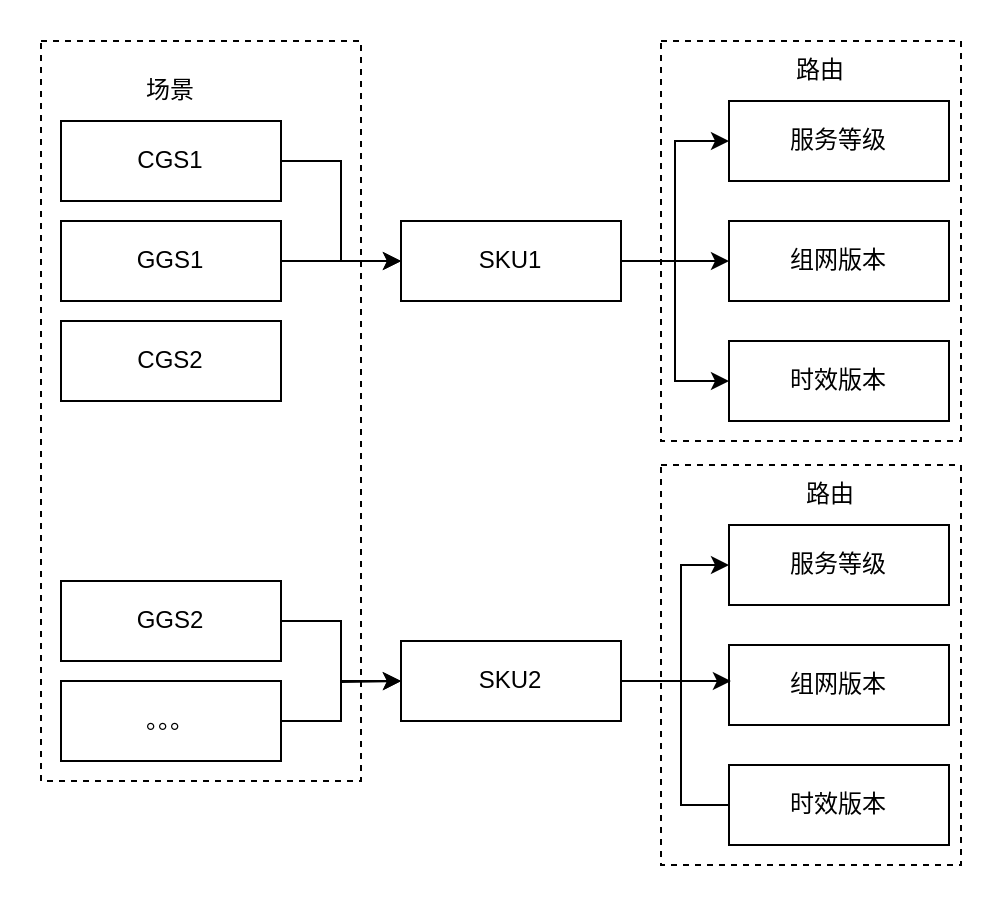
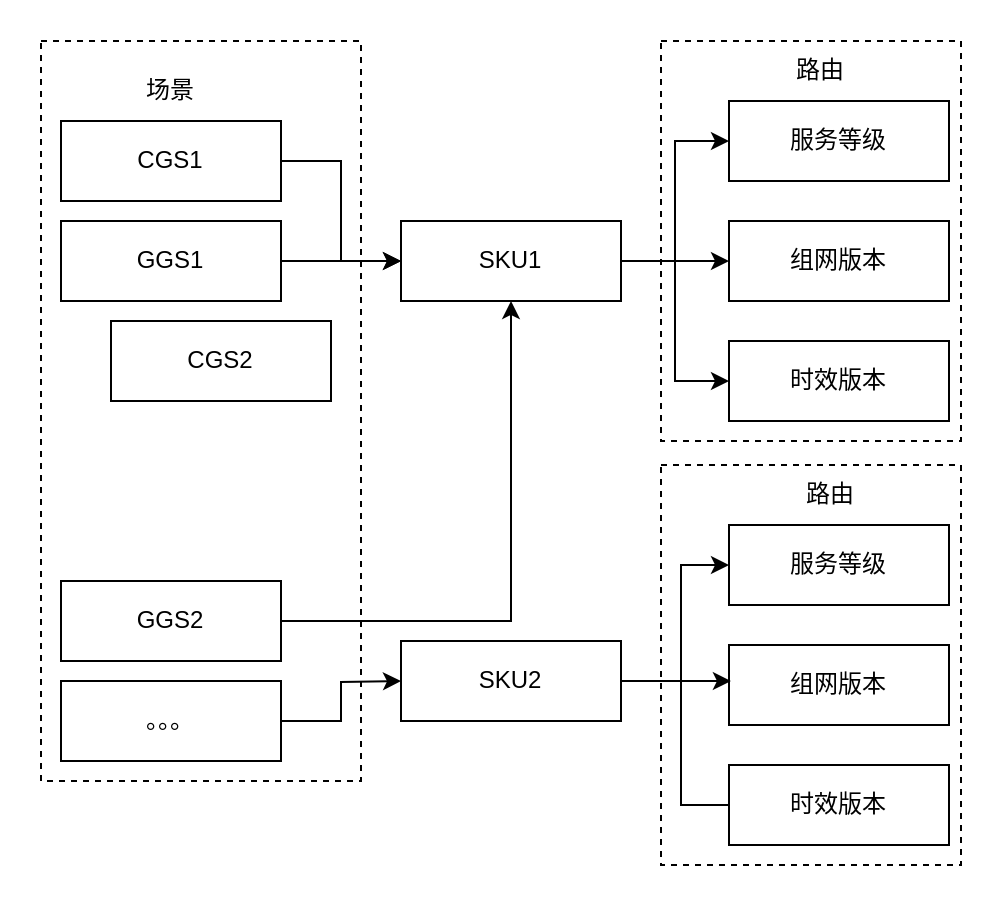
  <mxCell id="0" />
  <mxCell id="1" parent="0" />
  <mxCell id="2" value="" style="rounded=0;whiteSpace=wrap;html=1;fillColor=none;dashed=1;" vertex="1" parent="1"><mxGeometry x="330" y="232" width="150" height="200" as="geometry" /></mxCell>
  <mxCell id="3" value="" style="rounded=0;whiteSpace=wrap;html=1;fillColor=none;dashed=1;" parent="1" vertex="1"><mxGeometry x="20" y="20" width="160" height="370" as="geometry" /></mxCell>
  <mxCell id="4" style="edgeStyle=orthogonalEdgeStyle;rounded=0;orthogonalLoop=1;jettySize=auto;html=1;exitX=1;exitY=0.5;exitDx=0;exitDy=0;entryX=0;entryY=0.5;entryDx=0;entryDy=0;" parent="1" source="5" target="12" edge="1"><mxGeometry relative="1" as="geometry" /></mxCell>
  <mxCell id="5" value="CGS1" style="rounded=0;whiteSpace=wrap;html=1;fillColor=none;" parent="1" vertex="1"><mxGeometry x="30" y="60" width="110" height="40" as="geometry" /></mxCell>
  <mxCell id="6" style="edgeStyle=orthogonalEdgeStyle;rounded=0;orthogonalLoop=1;jettySize=auto;html=1;exitX=1;exitY=0.5;exitDx=0;exitDy=0;entryX=0;entryY=0.5;entryDx=0;entryDy=0;" parent="1" source="7" target="12" edge="1"><mxGeometry relative="1" as="geometry"><mxPoint x="190" y="150" as="targetPoint" /></mxGeometry></mxCell>
  <mxCell id="7" value="GGS1" style="rounded=0;whiteSpace=wrap;html=1;fillColor=none;" parent="1" vertex="1"><mxGeometry x="30" y="110" width="110" height="40" as="geometry" /></mxCell>
- <mxCell id="8" value="CGS2" style="rounded=0;whiteSpace=wrap;html=1;fillColor=none;" parent="1" vertex="1"><mxGeometry x="30" y="160" width="110" height="40" as="geometry" /></mxCell>
+ <mxCell id="8" value="CGS2" style="rounded=0;whiteSpace=wrap;html=1;fillColor=none;" parent="1" vertex="1"><mxGeometry x="55" y="160" width="110" height="40" as="geometry" /></mxCell>
  <mxCell id="9" style="edgeStyle=orthogonalEdgeStyle;rounded=0;orthogonalLoop=1;jettySize=auto;html=1;exitX=1;exitY=0.5;exitDx=0;exitDy=0;entryX=0;entryY=0.5;entryDx=0;entryDy=0;" parent="1" source="12" target="14" edge="1"><mxGeometry relative="1" as="geometry" /></mxCell>
  <mxCell id="10" style="edgeStyle=orthogonalEdgeStyle;rounded=0;orthogonalLoop=1;jettySize=auto;html=1;exitX=1;exitY=0.5;exitDx=0;exitDy=0;entryX=0;entryY=0.5;entryDx=0;entryDy=0;" parent="1" source="12" target="15" edge="1"><mxGeometry relative="1" as="geometry" /></mxCell>
  <mxCell id="11" style="edgeStyle=orthogonalEdgeStyle;rounded=0;orthogonalLoop=1;jettySize=auto;html=1;exitX=1;exitY=0.5;exitDx=0;exitDy=0;entryX=0;entryY=0.5;entryDx=0;entryDy=0;" parent="1" source="12" target="16" edge="1"><mxGeometry relative="1" as="geometry" /></mxCell>
  <mxCell id="12" value="SKU1" style="rounded=0;whiteSpace=wrap;html=1;fillColor=none;" parent="1" vertex="1"><mxGeometry x="200" y="110" width="110" height="40" as="geometry" /></mxCell>
  <mxCell id="13" value="场景" style="text;html=1;align=center;verticalAlign=middle;whiteSpace=wrap;rounded=0;" parent="1" vertex="1"><mxGeometry x="55" y="30" width="60" height="30" as="geometry" /></mxCell>
  <mxCell id="14" value="服务等级" style="rounded=0;whiteSpace=wrap;html=1;fillColor=none;" parent="1" vertex="1"><mxGeometry x="364" y="50" width="110" height="40" as="geometry" /></mxCell>
  <mxCell id="15" value="时效版本" style="rounded=0;whiteSpace=wrap;html=1;fillColor=none;" parent="1" vertex="1"><mxGeometry x="364" y="170" width="110" height="40" as="geometry" /></mxCell>
  <mxCell id="16" value="组网版本" style="rounded=0;whiteSpace=wrap;html=1;fillColor=none;" parent="1" vertex="1"><mxGeometry x="364" y="110" width="110" height="40" as="geometry" /></mxCell>
  <mxCell id="17" value="" style="rounded=0;whiteSpace=wrap;html=1;fillColor=none;dashed=1;" parent="1" vertex="1"><mxGeometry x="330" y="20" width="150" height="200" as="geometry" /></mxCell>
  <mxCell id="18" value="路由" style="text;html=1;align=center;verticalAlign=middle;whiteSpace=wrap;rounded=0;" parent="1" vertex="1"><mxGeometry x="380" y="20" width="60" height="30" as="geometry" /></mxCell>
- <mxCell id="19" style="edgeStyle=orthogonalEdgeStyle;rounded=0;orthogonalLoop=1;jettySize=auto;html=1;exitX=1;exitY=0.5;exitDx=0;exitDy=0;entryX=0;entryY=0.5;entryDx=0;entryDy=0;" edge="1" parent="1" source="20" target="24"><mxGeometry relative="1" as="geometry" /></mxCell>
+ <mxCell id="19" style="edgeStyle=orthogonalEdgeStyle;rounded=0;orthogonalLoop=1;jettySize=auto;html=1;exitX=1;exitY=0.5;exitDx=0;exitDy=0;" edge="1" parent="1" source="20" target="12"><mxGeometry relative="1" as="geometry" /></mxCell>
  <mxCell id="20" value="GGS2" style="rounded=0;whiteSpace=wrap;html=1;fillColor=none;" vertex="1" parent="1"><mxGeometry x="30" y="290" width="110" height="40" as="geometry" /></mxCell>
  <mxCell id="21" style="edgeStyle=orthogonalEdgeStyle;rounded=0;orthogonalLoop=1;jettySize=auto;html=1;exitX=1;exitY=0.5;exitDx=0;exitDy=0;" edge="1" parent="1" source="22"><mxGeometry relative="1" as="geometry"><mxPoint x="200" y="340" as="targetPoint" /></mxGeometry></mxCell>
  <mxCell id="22" value="。。。" style="rounded=0;whiteSpace=wrap;html=1;fillColor=none;" vertex="1" parent="1"><mxGeometry x="30" y="340" width="110" height="40" as="geometry" /></mxCell>
  <mxCell id="23" style="edgeStyle=orthogonalEdgeStyle;rounded=0;orthogonalLoop=1;jettySize=auto;html=1;exitX=0;exitY=0.5;exitDx=0;exitDy=0;entryX=0;entryY=0.5;entryDx=0;entryDy=0;" edge="1" parent="1" source="26" target="25"><mxGeometry relative="1" as="geometry"><Array as="points"><mxPoint x="340" y="402" /><mxPoint x="340" y="282" /></Array></mxGeometry></mxCell>
  <mxCell id="24" value="SKU2" style="rounded=0;whiteSpace=wrap;html=1;fillColor=none;" vertex="1" parent="1"><mxGeometry x="200" y="320" width="110" height="40" as="geometry" /></mxCell>
  <mxCell id="25" value="服务等级" style="rounded=0;whiteSpace=wrap;html=1;fillColor=none;" vertex="1" parent="1"><mxGeometry x="364" y="262" width="110" height="40" as="geometry" /></mxCell>
  <mxCell id="26" value="时效版本" style="rounded=0;whiteSpace=wrap;html=1;fillColor=none;" vertex="1" parent="1"><mxGeometry x="364" y="382" width="110" height="40" as="geometry" /></mxCell>
  <mxCell id="27" value="组网版本" style="rounded=0;whiteSpace=wrap;html=1;fillColor=none;" vertex="1" parent="1"><mxGeometry x="364" y="322" width="110" height="40" as="geometry" /></mxCell>
  <mxCell id="28" value="路由" style="text;html=1;align=center;verticalAlign=middle;whiteSpace=wrap;rounded=0;" vertex="1" parent="1"><mxGeometry x="385" y="232" width="60" height="30" as="geometry" /></mxCell>
  <mxCell id="29" style="edgeStyle=orthogonalEdgeStyle;rounded=0;orthogonalLoop=1;jettySize=auto;html=1;exitX=1;exitY=0.5;exitDx=0;exitDy=0;entryX=0.233;entryY=0.54;entryDx=0;entryDy=0;entryPerimeter=0;" edge="1" parent="1" source="24" target="2"><mxGeometry relative="1" as="geometry" /></mxCell>
